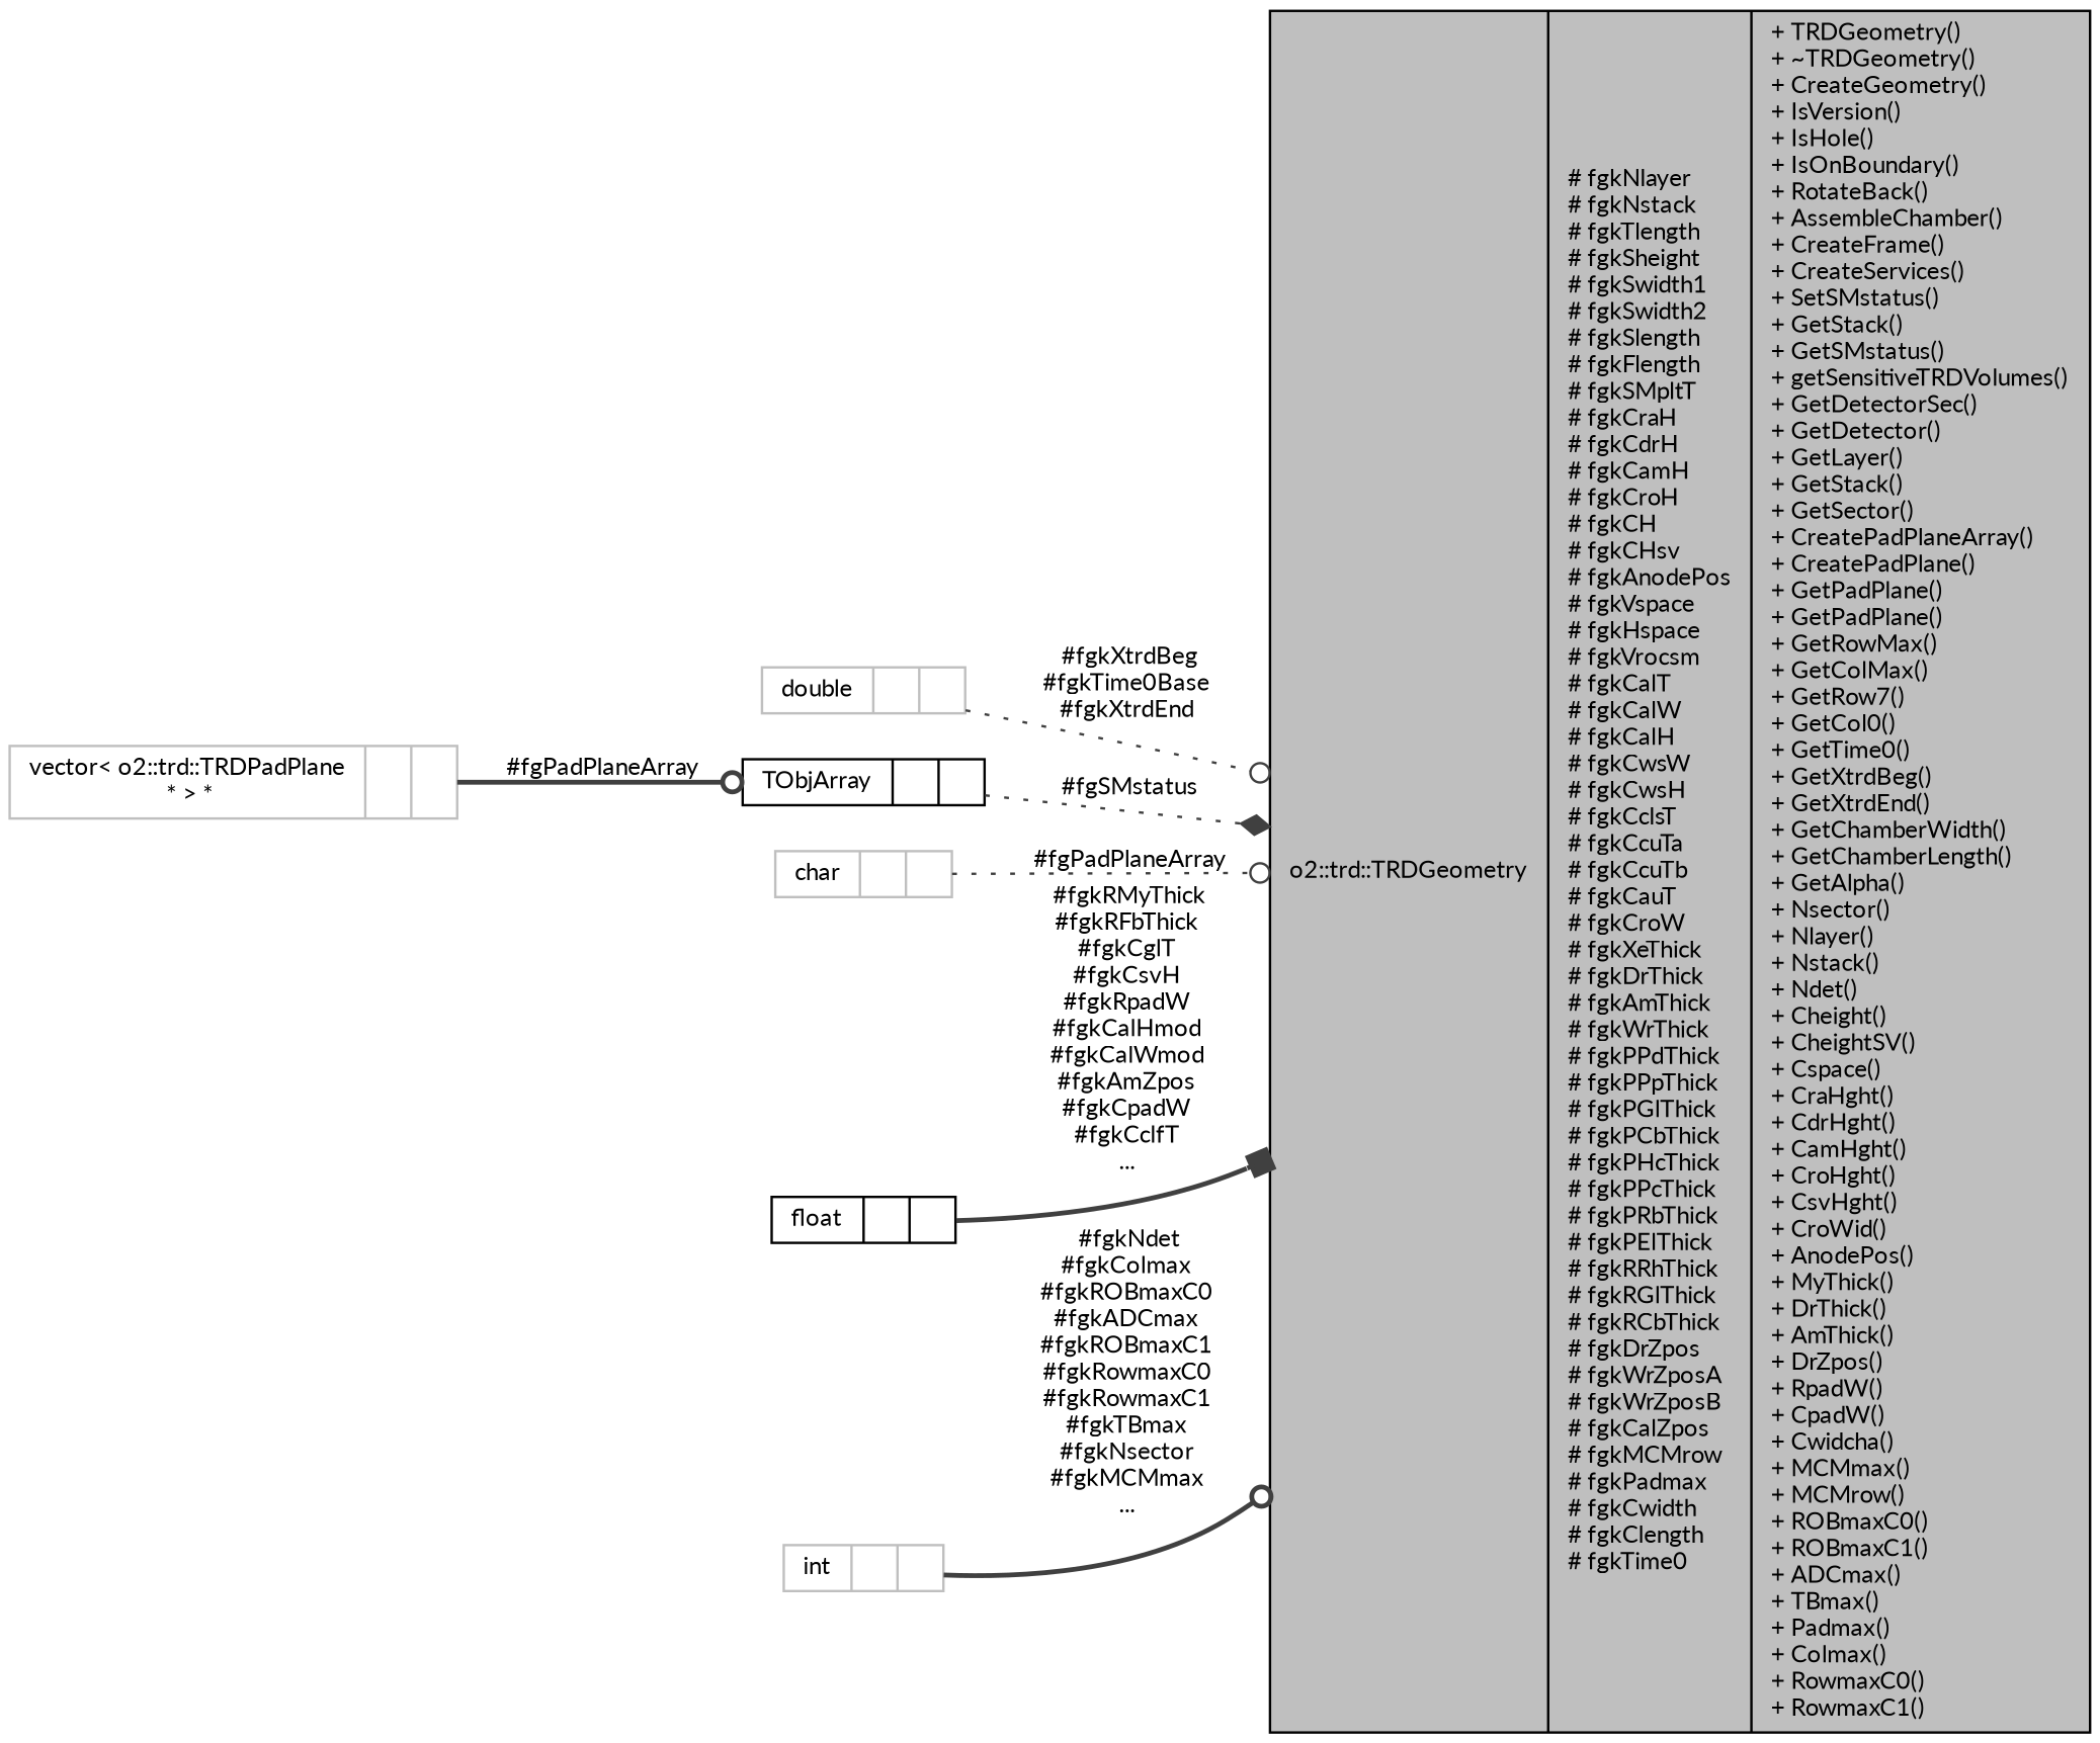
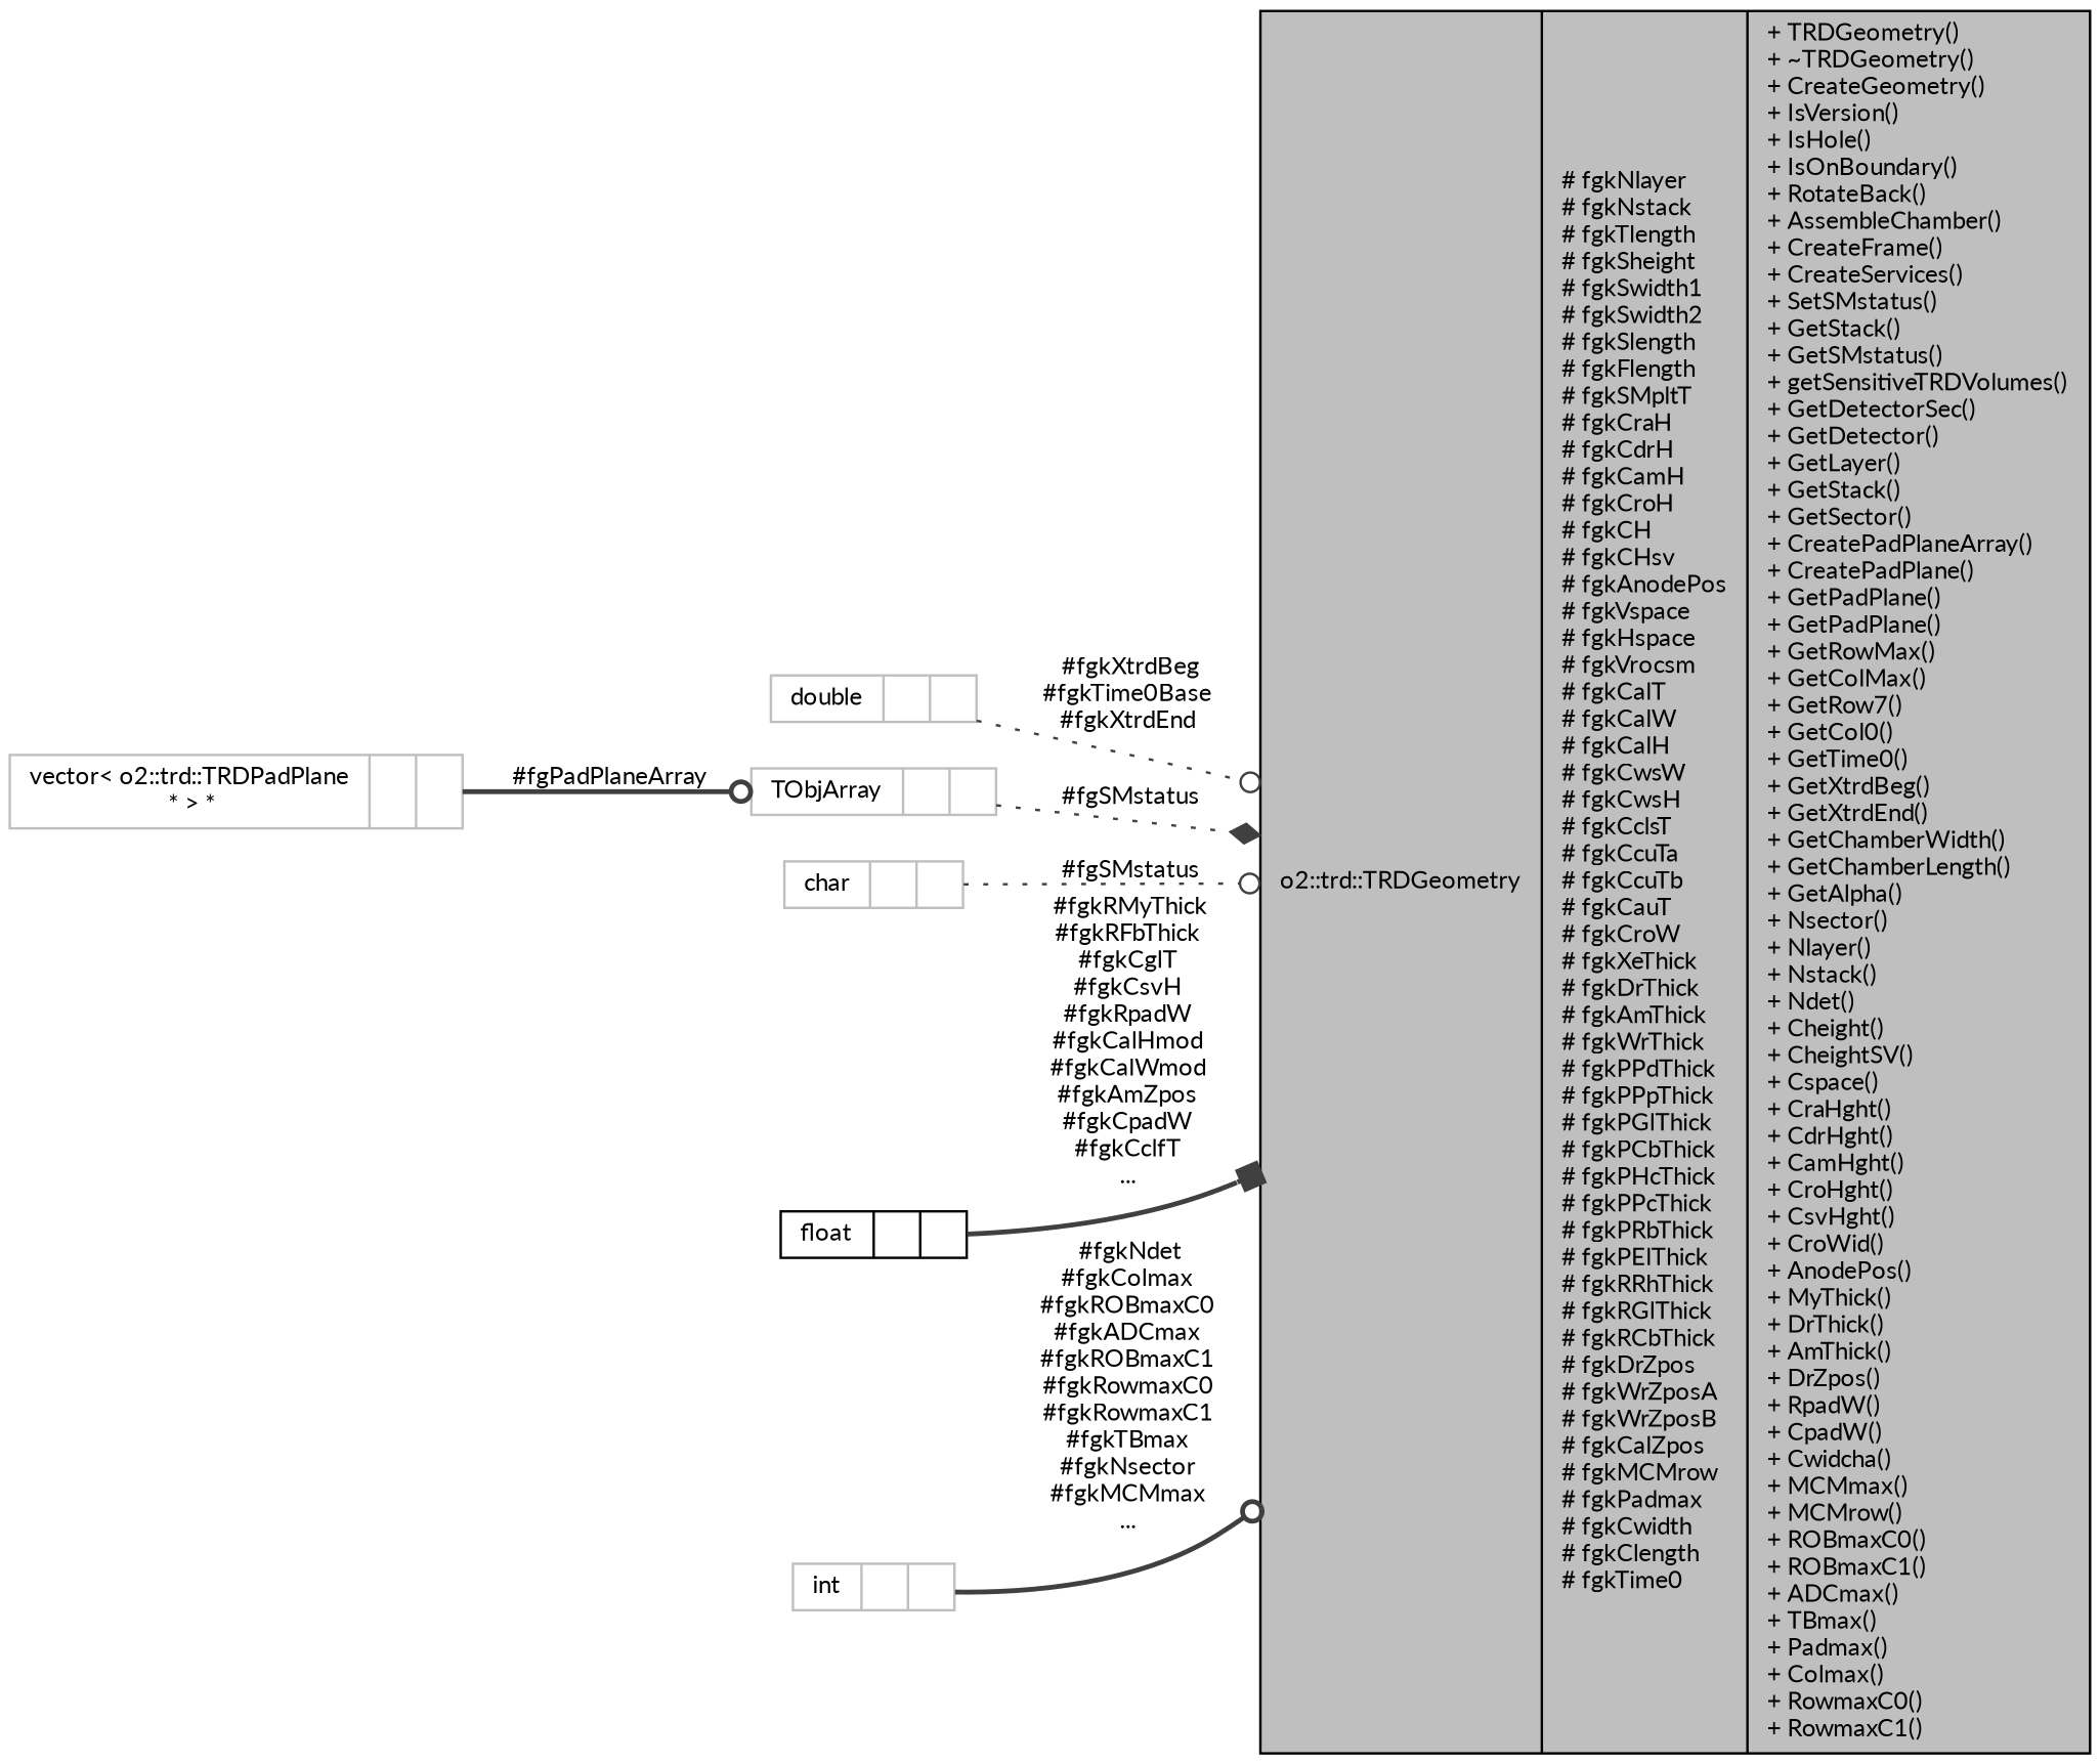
  digraph {
    fontname=Lato
    rankdir=LR
    node [color=grey75 fontname=Lato fontsize=10 shape=record]
    edge [arrowhead=odot color=grey25 fontname=Lato fontsize=10 labelfontname=Helvetica labelfontsize=10 style=dotted]
    n1 [color=black fillcolor=grey75 fontcolor=black height=0.2 label="{o2::trd::TRDGeometry\n|# fgkNlayer\l# fgkNstack\l# fgkTlength\l# fgkSheight\l# fgkSwidth1\l# fgkSwidth2\l# fgkSlength\l# fgkFlength\l# fgkSMpltT\l# fgkCraH\l# fgkCdrH\l# fgkCamH\l# fgkCroH\l# fgkCH\l# fgkCHsv\l# fgkAnodePos\l# fgkVspace\l# fgkHspace\l# fgkVrocsm\l# fgkCalT\l# fgkCalW\l# fgkCalH\l# fgkCwsW\l# fgkCwsH\l# fgkCclsT\l# fgkCcuTa\l# fgkCcuTb\l# fgkCauT\l# fgkCroW\l# fgkXeThick\l# fgkDrThick\l# fgkAmThick\l# fgkWrThick\l# fgkPPdThick\l# fgkPPpThick\l# fgkPGlThick\l# fgkPCbThick\l# fgkPHcThick\l# fgkPPcThick\l# fgkPRbThick\l# fgkPElThick\l# fgkRRhThick\l# fgkRGlThick\l# fgkRCbThick\l# fgkDrZpos\l# fgkWrZposA\l# fgkWrZposB\l# fgkCalZpos\l# fgkMCMrow\l# fgkPadmax\l# fgkCwidth\l# fgkClength\l# fgkTime0\l|+ TRDGeometry()\l+ ~TRDGeometry()\l+ CreateGeometry()\l+ IsVersion()\l+ IsHole()\l+ IsOnBoundary()\l+ RotateBack()\l+ AssembleChamber()\l+ CreateFrame()\l+ CreateServices()\l+ SetSMstatus()\l+ GetStack()\l+ GetSMstatus()\l+ getSensitiveTRDVolumes()\l+ GetDetectorSec()\l+ GetDetector()\l+ GetLayer()\l+ GetStack()\l+ GetSector()\l+ CreatePadPlaneArray()\l+ CreatePadPlane()\l+ GetPadPlane()\l+ GetPadPlane()\l+ GetRowMax()\l+ GetColMax()\l+ GetRow7()\l+ GetCol0()\l+ GetTime0()\l+ GetXtrdBeg()\l+ GetXtrdEnd()\l+ GetChamberWidth()\l+ GetChamberLength()\l+ GetAlpha()\l+ Nsector()\l+ Nlayer()\l+ Nstack()\l+ Ndet()\l+ Cheight()\l+ CheightSV()\l+ Cspace()\l+ CraHght()\l+ CdrHght()\l+ CamHght()\l+ CroHght()\l+ CsvHght()\l+ CroWid()\l+ AnodePos()\l+ MyThick()\l+ DrThick()\l+ AmThick()\l+ DrZpos()\l+ RpadW()\l+ CpadW()\l+ Cwidcha()\l+ MCMmax()\l+ MCMrow()\l+ ROBmaxC0()\l+ ROBmaxC1()\l+ ADCmax()\l+ TBmax()\l+ Padmax()\l+ Colmax()\l+ RowmaxC0()\l+ RowmaxC1()\l}" style=filled width=0.4]
    n2 [height=0.2 label="{double\n||}" width=0.4]
-   n3 [color=black height=0.2 label="{TObjArray\n||}" width=0.4]
+   n3 [height=0.2 label="{TObjArray\n||}" width=0.4]
    n4 [height=0.2 label="{char\n||}" width=0.4]
    n5 [color=black height=0.2 label="{float\n||}" width=0.4]
    n6 [height=0.2 label="{int\n||}" width=0.4]
    n7 [height=0.2 label="{vector\< o2::trd::TRDPadPlane\l * \> *\n||}" width=0.4]
    n2 -> n1 [label=" #fgkXtrdBeg\n#fgkTime0Base\n#fgkXtrdEnd"]
    n3 -> n1 [arrowhead=diamond label=" #fgSMstatus"]
-   n4 -> n1 [label=" #fgPadPlaneArray"]
+   n4 -> n1 [label=" #fgSMstatus"]
    n5 -> n1 [arrowhead=box label=" #fgkRMyThick\n#fgkRFbThick\n#fgkCglT\n#fgkCsvH\n#fgkRpadW\n#fgkCalHmod\n#fgkCalWmod\n#fgkAmZpos\n#fgkCpadW\n#fgkCclfT\n..." style=bold]
    n6 -> n1 [label=" #fgkNdet\n#fgkColmax\n#fgkROBmaxC0\n#fgkADCmax\n#fgkROBmaxC1\n#fgkRowmaxC0\n#fgkRowmaxC1\n#fgkTBmax\n#fgkNsector\n#fgkMCMmax\n..." style=bold]
    n7 -> n3 [label=" #fgPadPlaneArray" style=bold]
  }
